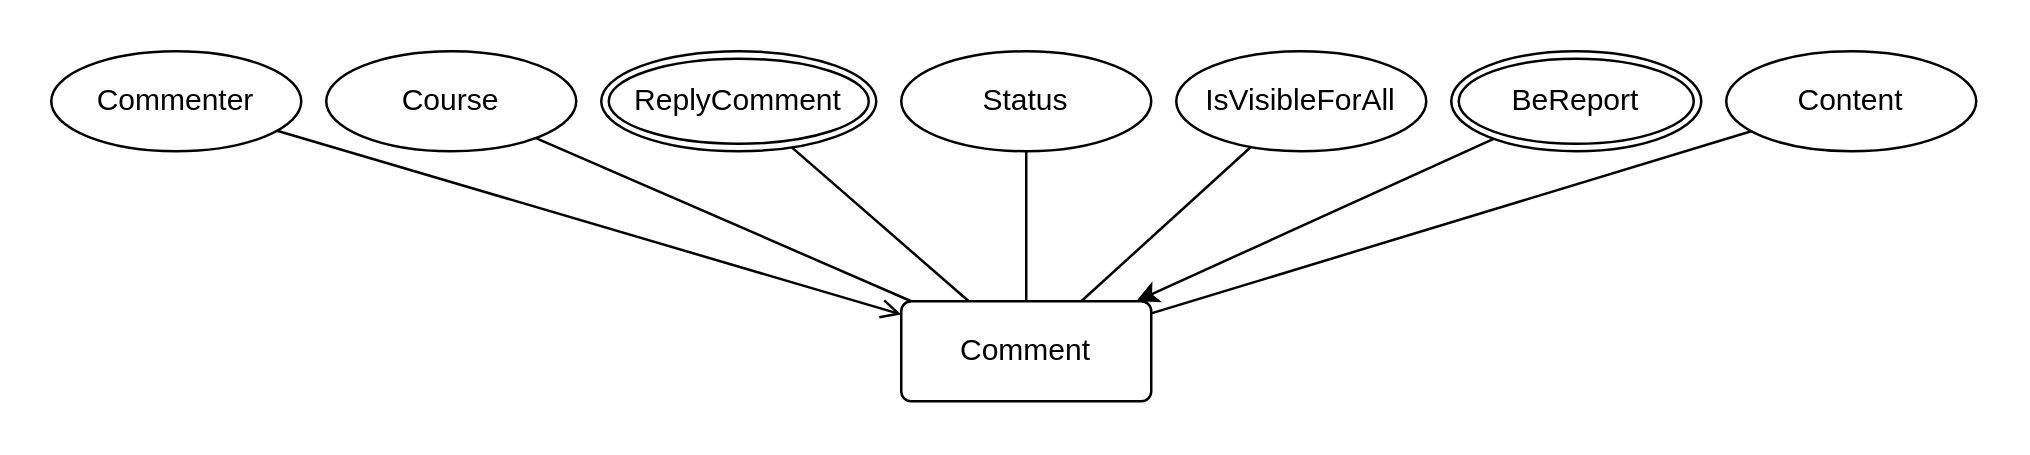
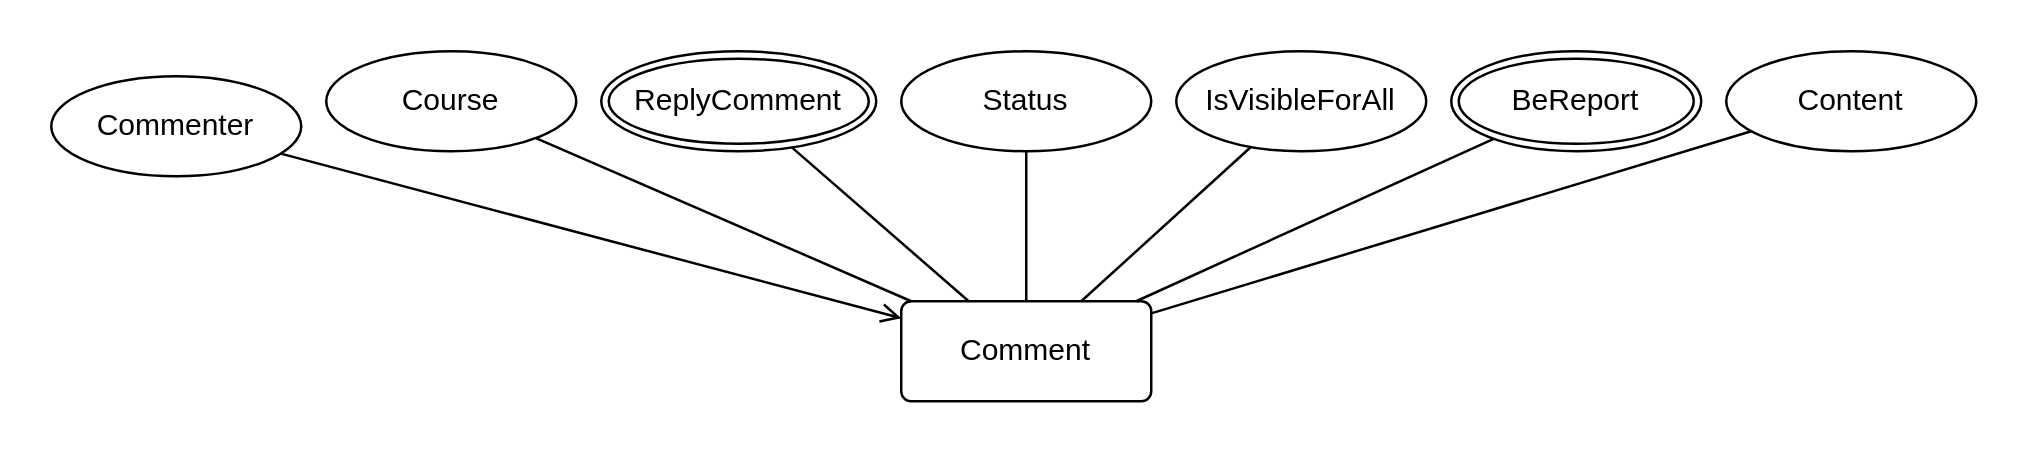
  <mxCell id="0" />
  <mxCell id="1" parent="0" />
  <mxCell id="2" value="Comment" style="rounded=1;arcSize=10;whiteSpace=wrap;html=1;align=center;" parent="1" vertex="1"><mxGeometry x="360" y="120" width="100" height="40" as="geometry" /></mxCell>
- <mxCell id="3" value="Commenter" style="ellipse;whiteSpace=wrap;html=1;align=center;" parent="1" vertex="1"><mxGeometry x="20" y="20" width="100" height="40" as="geometry" /></mxCell>
+ <mxCell id="3" value="Commenter" style="ellipse;whiteSpace=wrap;html=1;align=center;" parent="1" vertex="1"><mxGeometry x="20" y="30" width="100" height="40" as="geometry" /></mxCell>
  <mxCell id="4" value="Course" style="ellipse;whiteSpace=wrap;html=1;align=center;" parent="1" vertex="1"><mxGeometry x="130" y="20" width="100" height="40" as="geometry" /></mxCell>
  <mxCell id="5" value="Status" style="ellipse;whiteSpace=wrap;html=1;align=center;" parent="1" vertex="1"><mxGeometry x="360" y="20" width="100" height="40" as="geometry" /></mxCell>
  <mxCell id="6" value="IsVisibleForAll" style="ellipse;whiteSpace=wrap;html=1;align=center;" parent="1" vertex="1"><mxGeometry x="470" y="20" width="100" height="40" as="geometry" /></mxCell>
  <mxCell id="7" value="Content" style="ellipse;whiteSpace=wrap;html=1;align=center;" parent="1" vertex="1"><mxGeometry x="690" y="20" width="100" height="40" as="geometry" /></mxCell>
  <mxCell id="8" value="ReplyComment" style="ellipse;shape=doubleEllipse;margin=3;whiteSpace=wrap;html=1;align=center;" parent="1" vertex="1"><mxGeometry x="240" y="20" width="110" height="40" as="geometry" /></mxCell>
  <mxCell id="9" value="" style="endArrow=open;html=1;rounded=0;" parent="1" source="3" target="2" edge="1"><mxGeometry relative="1" as="geometry"><mxPoint x="150" y="130" as="sourcePoint" /><mxPoint x="310" y="130" as="targetPoint" /></mxGeometry></mxCell>
  <mxCell id="10" value="" style="endArrow=none;html=1;rounded=0;" parent="1" source="4" target="2" edge="1"><mxGeometry relative="1" as="geometry"><mxPoint x="130" y="62" as="sourcePoint" /><mxPoint x="370" y="135" as="targetPoint" /></mxGeometry></mxCell>
  <mxCell id="11" value="" style="endArrow=none;html=1;rounded=0;" parent="1" source="8" target="2" edge="1"><mxGeometry relative="1" as="geometry"><mxPoint x="233" y="65" as="sourcePoint" /><mxPoint x="376" y="130" as="targetPoint" /></mxGeometry></mxCell>
  <mxCell id="12" value="" style="endArrow=none;html=1;rounded=0;" parent="1" source="5" target="2" edge="1"><mxGeometry relative="1" as="geometry"><mxPoint x="330" y="68" as="sourcePoint" /><mxPoint x="398" y="130" as="targetPoint" /></mxGeometry></mxCell>
  <mxCell id="13" value="" style="endArrow=none;html=1;rounded=0;" parent="1" source="6" target="2" edge="1"><mxGeometry relative="1" as="geometry"><mxPoint x="417" y="70" as="sourcePoint" /><mxPoint x="408" y="140" as="targetPoint" /></mxGeometry></mxCell>
- <mxCell id="14" value="" style="endArrow=classic;html=1;rounded=0;" parent="1" source="16" target="2" edge="1"><mxGeometry relative="1" as="geometry"><mxPoint x="596.999" y="55.025" as="sourcePoint" /><mxPoint x="442" y="130" as="targetPoint" /></mxGeometry></mxCell>
+ <mxCell id="14" value="" style="endArrow=none;html=1;rounded=0;" parent="1" source="16" target="2" edge="1"><mxGeometry relative="1" as="geometry"><mxPoint x="596.999" y="55.025" as="sourcePoint" /><mxPoint x="442" y="130" as="targetPoint" /></mxGeometry></mxCell>
  <mxCell id="15" value="" style="endArrow=none;html=1;rounded=0;" parent="1" source="7" target="2" edge="1"><mxGeometry relative="1" as="geometry"><mxPoint x="607" y="65" as="sourcePoint" /><mxPoint x="464" y="130" as="targetPoint" /></mxGeometry></mxCell>
  <mxCell id="16" value="BeReport" style="ellipse;shape=doubleEllipse;margin=3;whiteSpace=wrap;html=1;align=center;" vertex="1" parent="1"><mxGeometry x="580" y="20" width="100" height="40" as="geometry" /></mxCell>
